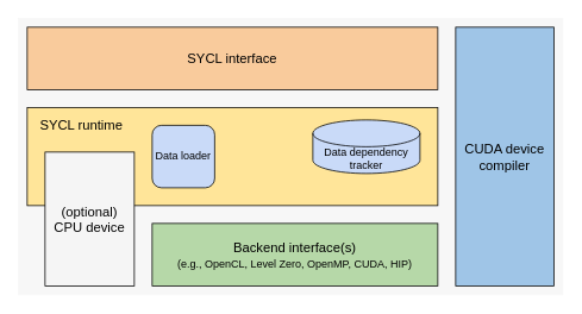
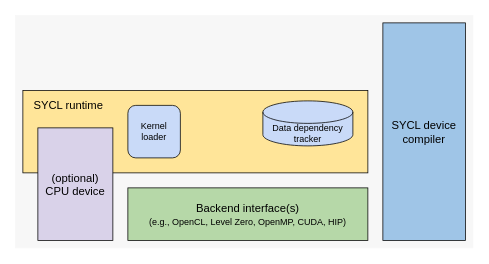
  <mxCell id="0" />
  <mxCell id="1" parent="0" />
  <mxCell id="2" value="" style="rounded=0;whiteSpace=wrap;html=1;fillColor=#f7f7f7;strokeColor=#f7f7f7;" parent="1" vertex="1"><mxGeometry x="20" y="20" width="610" height="310" as="geometry" /></mxCell>
- <mxCell id="3" value="CUDA device&lt;br style=&quot;font-size: 15px;&quot;&gt;compiler" style="rounded=0;whiteSpace=wrap;html=1;fontSize=15;fillColor=#9FC5E7;" parent="1" vertex="1"><mxGeometry x="510" y="30" width="110" height="290" as="geometry" /></mxCell>
- <mxCell id="4" value="SYCL interface" style="rounded=0;whiteSpace=wrap;html=1;fontSize=15;fillColor=#f9cb9c;" parent="1" vertex="1"><mxGeometry x="30" y="30" width="460" height="70" as="geometry" /></mxCell>
+ <mxCell id="3" value="SYCL device&lt;br style=&quot;font-size: 15px;&quot;&gt;compiler" style="rounded=0;whiteSpace=wrap;html=1;fontSize=15;fillColor=#9FC5E7;" parent="1" vertex="1"><mxGeometry x="510" y="30" width="110" height="290" as="geometry" /></mxCell>
  <mxCell id="5" value="&lt;font style=&quot;font-size: 15px;&quot;&gt;&amp;nbsp; &amp;nbsp;SYCL runtime&lt;br&gt;&lt;br&gt;&lt;br&gt;&lt;br&gt;&lt;br&gt;&lt;/font&gt;" style="rounded=0;whiteSpace=wrap;html=1;align=left;fillColor=#FFE599;" parent="1" vertex="1"><mxGeometry x="30" y="120" width="460" height="110" as="geometry" /></mxCell>
  <mxCell id="6" value="Backend interface(s)&lt;br style=&quot;font-size: 15px;&quot;&gt;&lt;font style=&quot;font-size: 12px;&quot;&gt;(e.g., OpenCL, Level Zero, OpenMP, CUDA, HIP)&lt;/font&gt;" style="rounded=0;whiteSpace=wrap;html=1;fontSize=15;fillColor=#b6d8a8;" parent="1" vertex="1"><mxGeometry x="170" y="250" width="320" height="70" as="geometry" /></mxCell>
- <mxCell id="7" value="(optional)&lt;br style=&quot;font-size: 15px;&quot;&gt;CPU device" style="rounded=0;whiteSpace=wrap;html=1;fontSize=15;fillColor=#f5f5f5;" parent="1" vertex="1"><mxGeometry x="50" y="170" width="100" height="150" as="geometry" /></mxCell>
- <mxCell id="8" value="Data loader" style="rounded=1;whiteSpace=wrap;html=1;fontSize=12;fillColor=#c9daf8;" parent="1" vertex="1"><mxGeometry x="170" y="140" width="70" height="70" as="geometry" /></mxCell>
+ <mxCell id="7" value="(optional)&lt;br style=&quot;font-size: 15px;&quot;&gt;CPU device" style="rounded=0;whiteSpace=wrap;html=1;fontSize=15;fillColor=#D9D2E9;" parent="1" vertex="1"><mxGeometry x="50" y="170" width="100" height="150" as="geometry" /></mxCell>
+ <mxCell id="8" value="Kernel loader" style="rounded=1;whiteSpace=wrap;html=1;fontSize=12;fillColor=#c9daf8;" parent="1" vertex="1"><mxGeometry x="170" y="140" width="70" height="70" as="geometry" /></mxCell>
  <mxCell id="9" value="Data dependency tracker" style="shape=cylinder3;whiteSpace=wrap;html=1;boundedLbl=1;backgroundOutline=1;size=15;fontSize=12;fillColor=#c9daf8;" parent="1" vertex="1"><mxGeometry x="350" y="134" width="120" height="60" as="geometry" /></mxCell>
